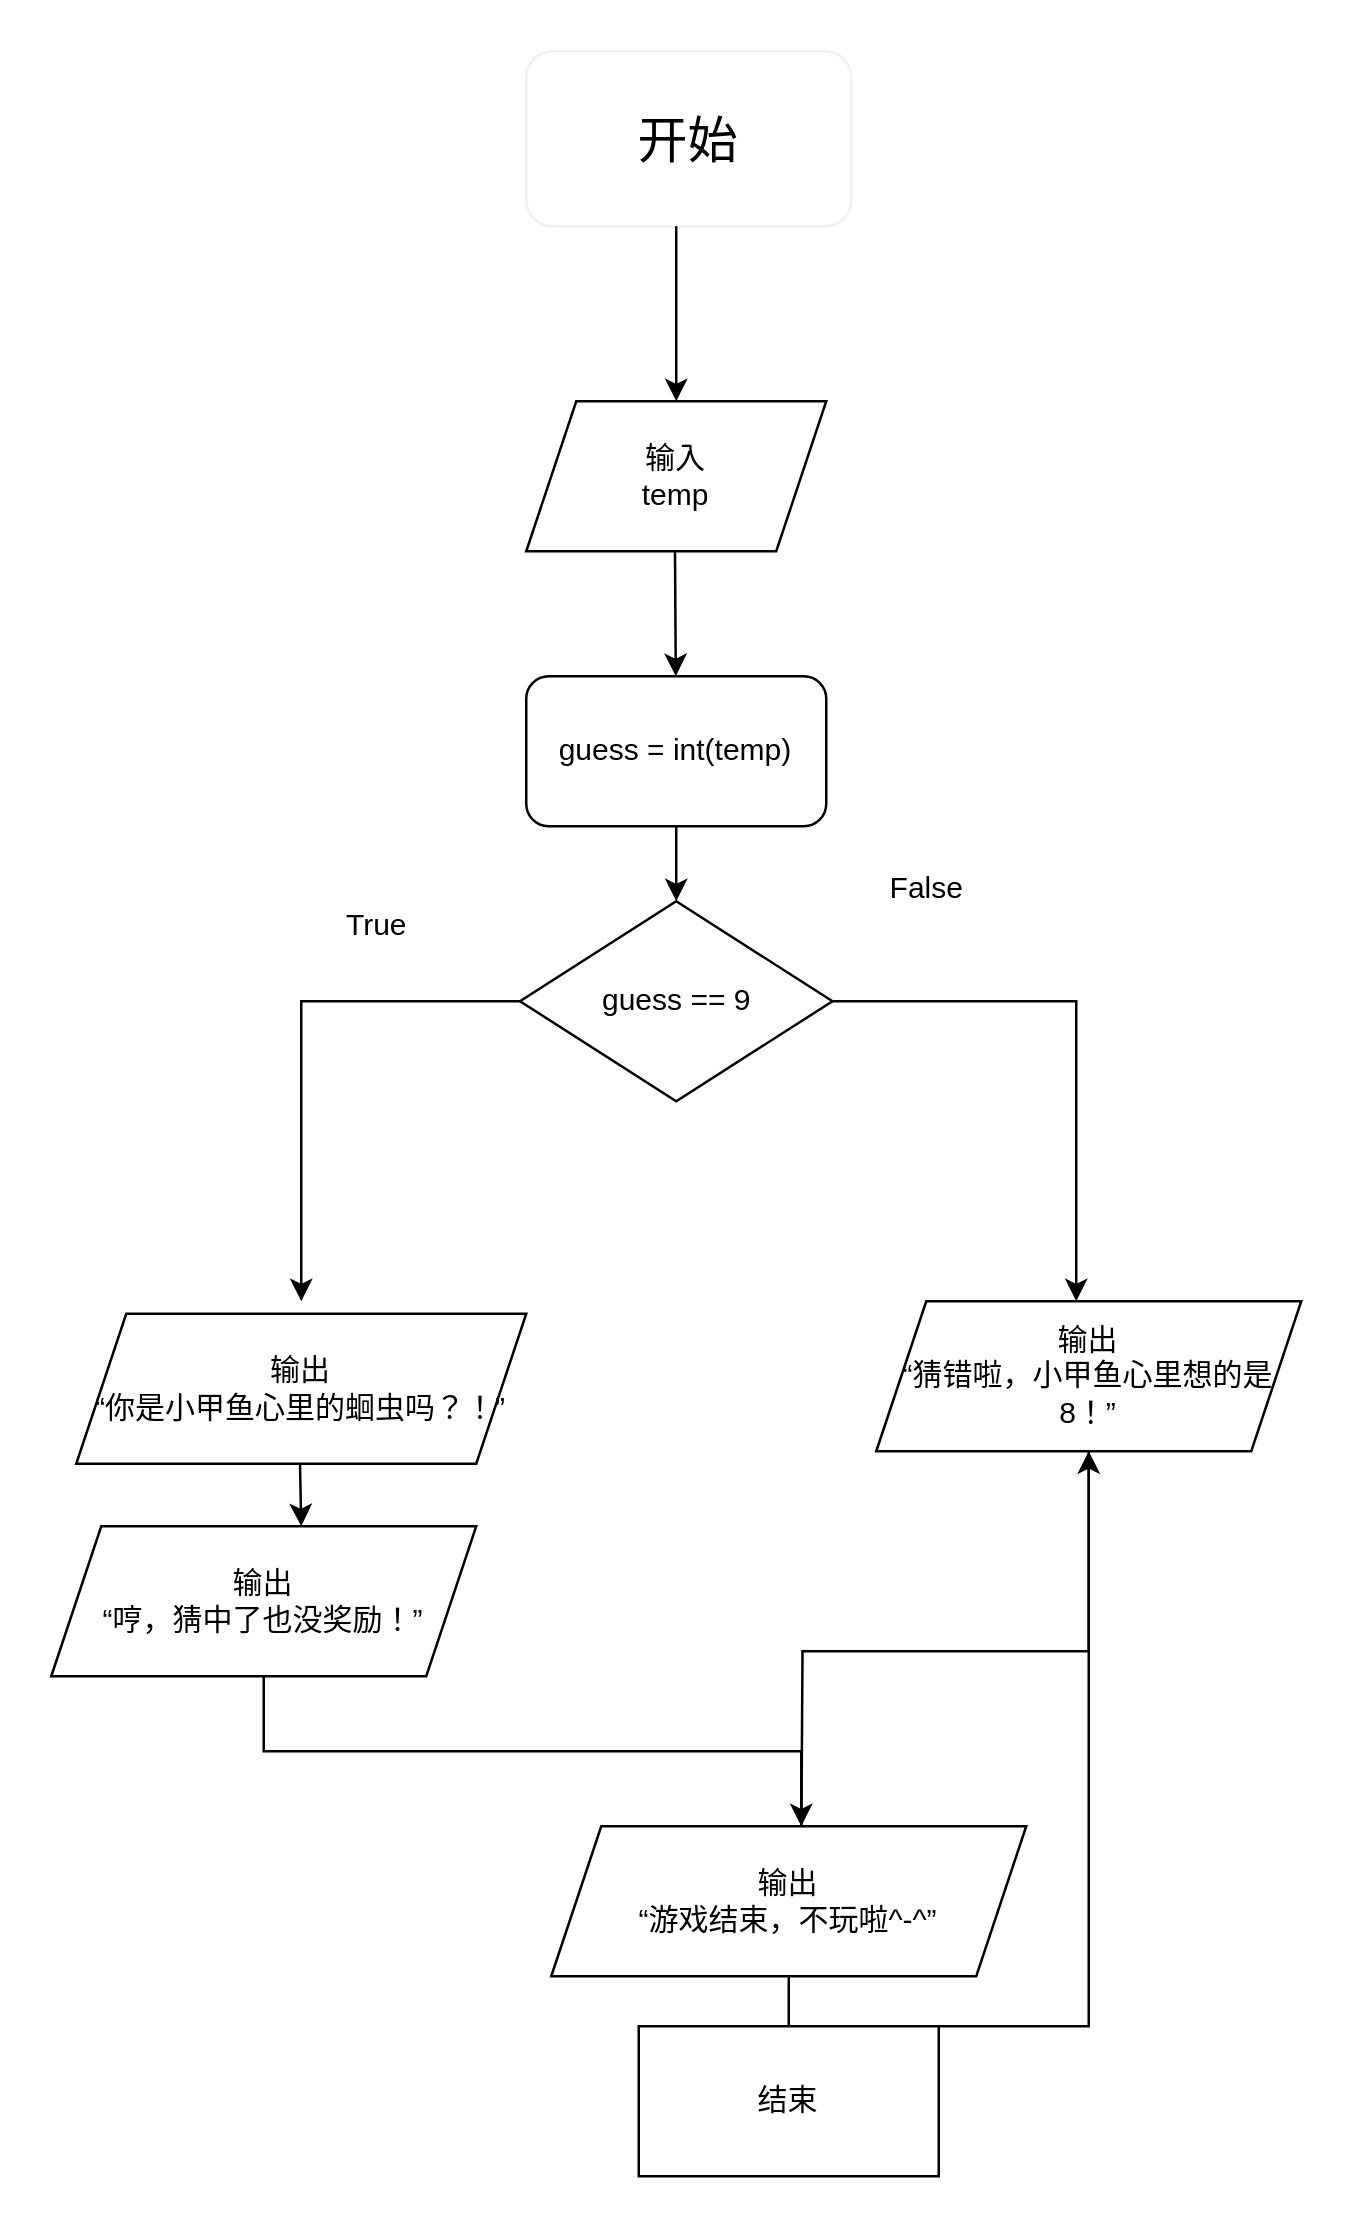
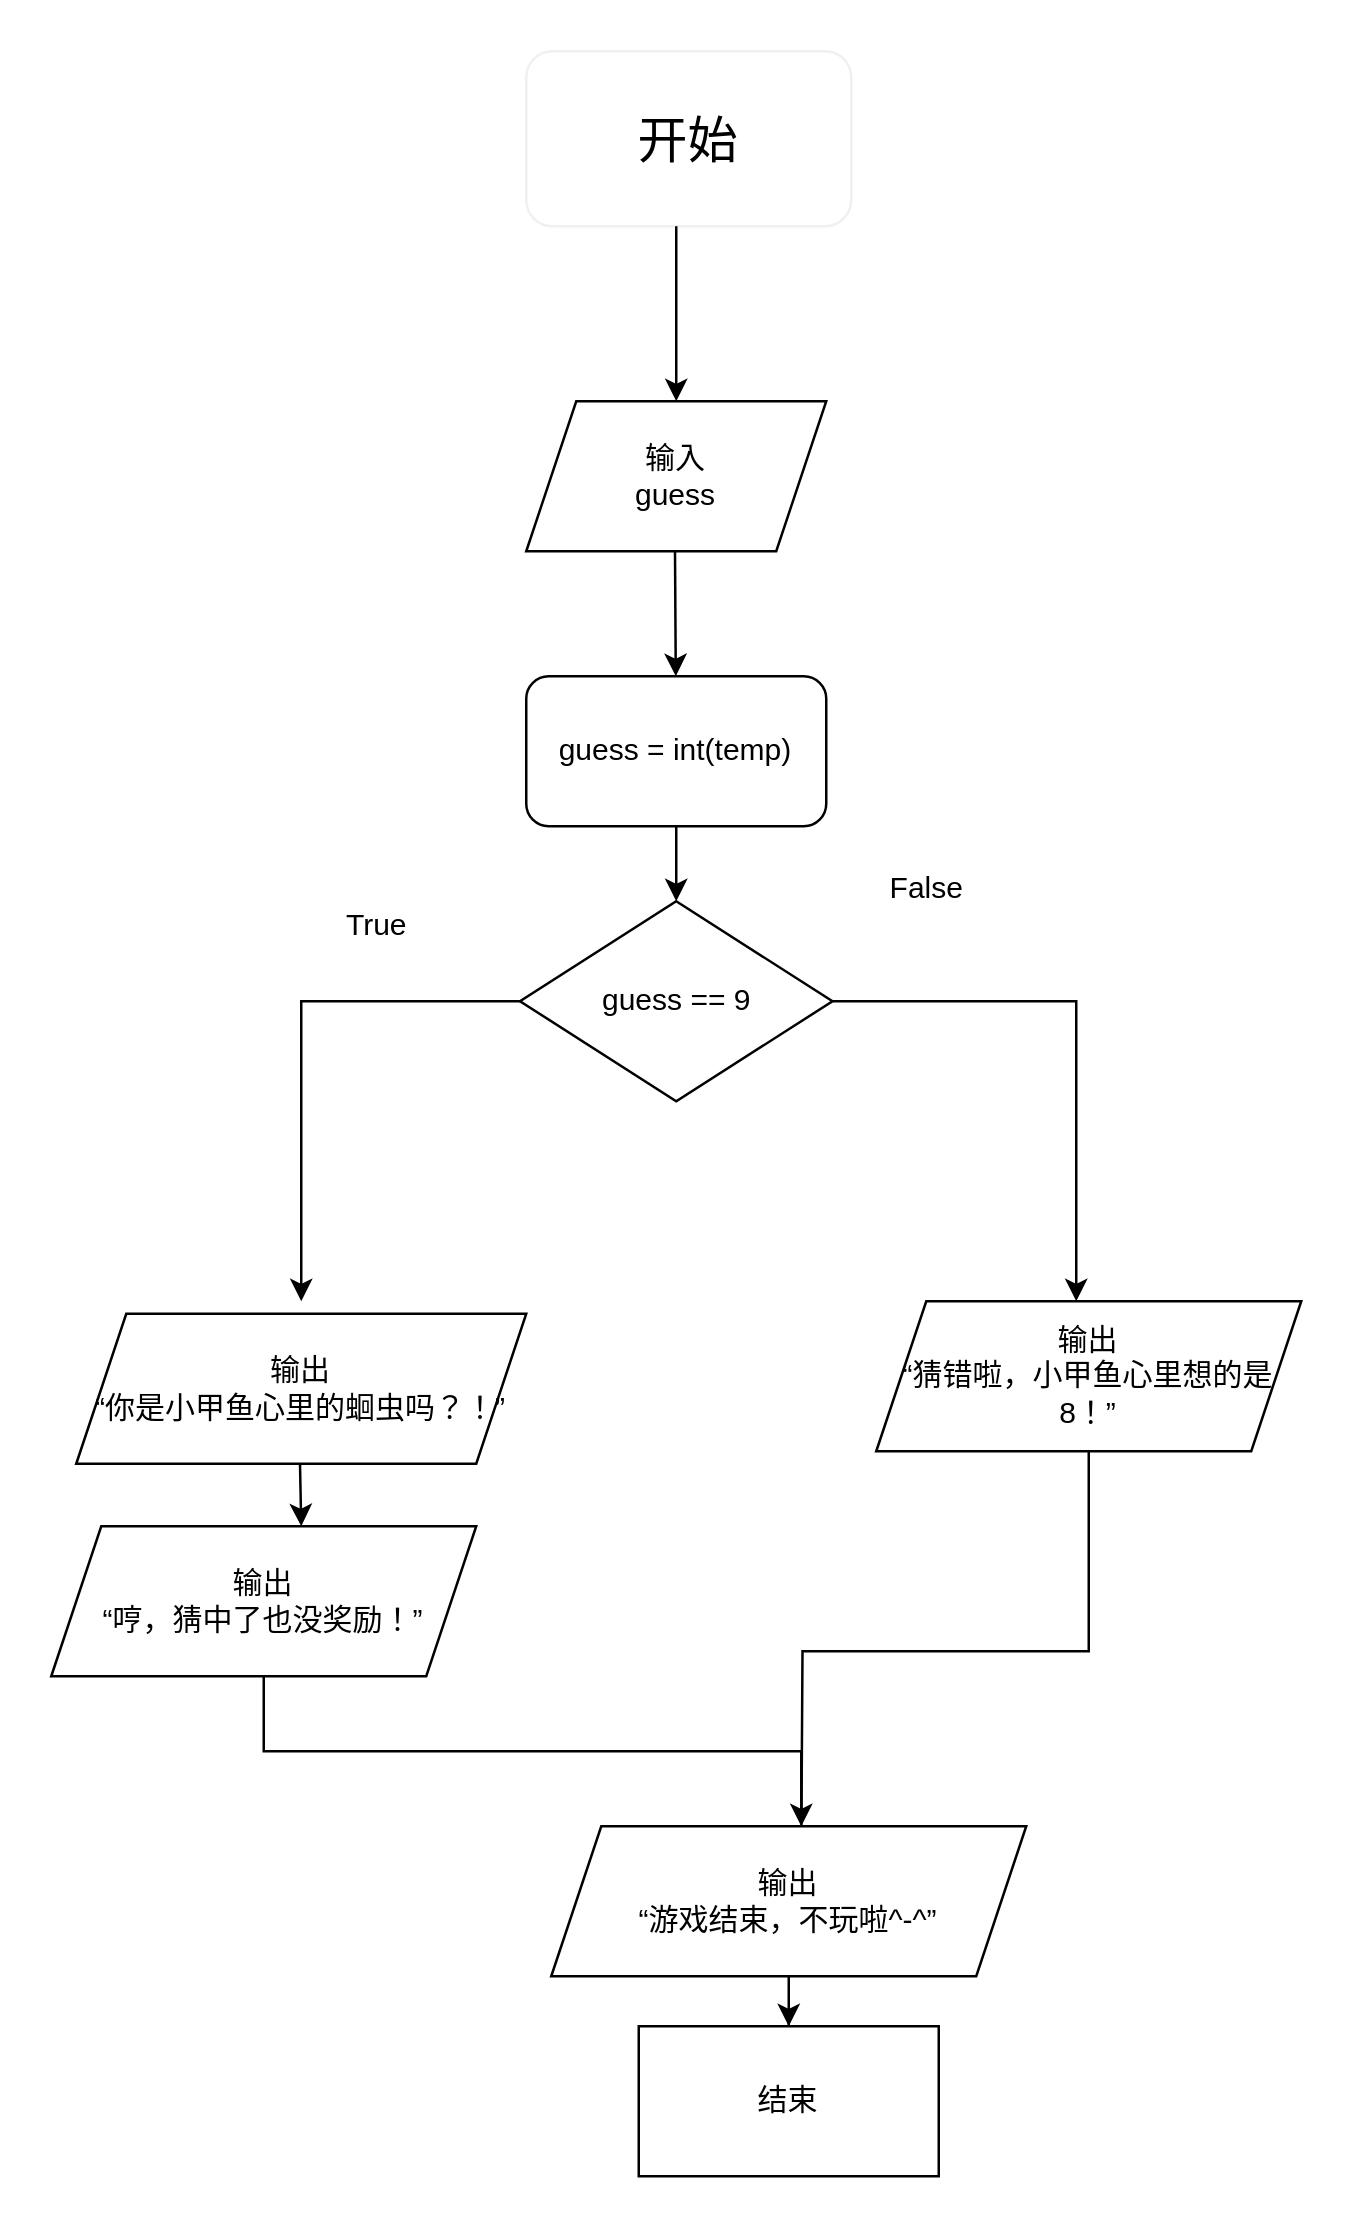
  <mxCell id="0" />
  <mxCell id="1" parent="0" />
  <mxCell id="2" value="&lt;font style=&quot;font-size: 20px&quot;&gt;开始&lt;/font&gt;" style="rounded=1;whiteSpace=wrap;html=1;strokeColor=#F0F0F0;" parent="1" vertex="1"><mxGeometry x="210" y="20" width="130" height="70" as="geometry" /></mxCell>
  <mxCell id="3" value="" style="endArrow=classic;html=1;" edge="1" parent="1"><mxGeometry width="50" height="50" relative="1" as="geometry"><mxPoint x="270" y="90" as="sourcePoint" /><mxPoint x="270" y="160" as="targetPoint" /></mxGeometry></mxCell>
- <mxCell id="4" value="输入&lt;br&gt;temp" style="shape=parallelogram;perimeter=parallelogramPerimeter;whiteSpace=wrap;html=1;fixedSize=1;" vertex="1" parent="1"><mxGeometry x="210" y="160" width="120" height="60" as="geometry" /></mxCell>
+ <mxCell id="4" value="输入&lt;br&gt;guess" style="shape=parallelogram;perimeter=parallelogramPerimeter;whiteSpace=wrap;html=1;fixedSize=1;" vertex="1" parent="1"><mxGeometry x="210" y="160" width="120" height="60" as="geometry" /></mxCell>
  <mxCell id="5" value="" style="endArrow=classic;html=1;" edge="1" parent="1" target="7"><mxGeometry width="50" height="50" relative="1" as="geometry"><mxPoint x="269.5" y="220" as="sourcePoint" /><mxPoint x="269.5" y="280" as="targetPoint" /></mxGeometry></mxCell>
  <mxCell id="6" style="edgeStyle=orthogonalEdgeStyle;rounded=0;orthogonalLoop=1;jettySize=auto;html=1;exitX=0.5;exitY=1;exitDx=0;exitDy=0;" edge="1" parent="1" source="7" target="10"><mxGeometry relative="1" as="geometry"><mxPoint x="270" y="370" as="targetPoint" /></mxGeometry></mxCell>
  <mxCell id="7" value="guess = int(temp)" style="whiteSpace=wrap;html=1;rounded=1;" vertex="1" parent="1"><mxGeometry x="210" y="270" width="120" height="60" as="geometry" /></mxCell>
  <mxCell id="8" style="edgeStyle=orthogonalEdgeStyle;rounded=0;orthogonalLoop=1;jettySize=auto;html=1;exitX=0;exitY=0.5;exitDx=0;exitDy=0;" edge="1" parent="1" source="10"><mxGeometry relative="1" as="geometry"><mxPoint x="120" y="520" as="targetPoint" /><Array as="points"><mxPoint x="120" y="400" /><mxPoint x="120" y="490" /></Array></mxGeometry></mxCell>
  <mxCell id="9" style="edgeStyle=orthogonalEdgeStyle;rounded=0;orthogonalLoop=1;jettySize=auto;html=1;" edge="1" parent="1" source="10"><mxGeometry relative="1" as="geometry"><mxPoint x="430" y="520" as="targetPoint" /><Array as="points"><mxPoint x="430" y="400" /><mxPoint x="430" y="500" /></Array></mxGeometry></mxCell>
  <mxCell id="10" value="guess == 9" style="rhombus;whiteSpace=wrap;html=1;" vertex="1" parent="1"><mxGeometry x="207.5" y="360" width="125" height="80" as="geometry" /></mxCell>
  <mxCell id="11" value="True" style="text;html=1;align=center;verticalAlign=middle;resizable=0;points=[];autosize=1;" vertex="1" parent="1"><mxGeometry x="130" y="360" width="40" height="20" as="geometry" /></mxCell>
  <mxCell id="12" value="False" style="text;html=1;align=center;verticalAlign=middle;resizable=0;points=[];autosize=1;" vertex="1" parent="1"><mxGeometry x="350" y="345" width="40" height="20" as="geometry" /></mxCell>
  <mxCell id="13" value="输出&lt;br&gt;“你是小甲鱼心里的蛔虫吗？！”" style="shape=parallelogram;perimeter=parallelogramPerimeter;whiteSpace=wrap;html=1;fixedSize=1;" vertex="1" parent="1"><mxGeometry x="30" y="525" width="180" height="60" as="geometry" /></mxCell>
  <mxCell id="14" style="edgeStyle=orthogonalEdgeStyle;rounded=0;orthogonalLoop=1;jettySize=auto;html=1;exitX=0.5;exitY=1;exitDx=0;exitDy=0;" edge="1" parent="1" source="15"><mxGeometry relative="1" as="geometry"><mxPoint x="320" y="740" as="targetPoint" /></mxGeometry></mxCell>
  <mxCell id="15" value="输出&lt;br&gt;“猜错啦，小甲鱼心里想的是8！”" style="shape=parallelogram;perimeter=parallelogramPerimeter;whiteSpace=wrap;html=1;fixedSize=1;" vertex="1" parent="1"><mxGeometry x="350" y="520" width="170" height="60" as="geometry" /></mxCell>
  <mxCell id="16" style="edgeStyle=orthogonalEdgeStyle;rounded=0;orthogonalLoop=1;jettySize=auto;html=1;exitX=0.5;exitY=1;exitDx=0;exitDy=0;" edge="1" parent="1" source="17" target="20"><mxGeometry relative="1" as="geometry"><mxPoint x="320" y="710" as="targetPoint" /><Array as="points"><mxPoint x="105" y="700" /><mxPoint x="320" y="700" /></Array></mxGeometry></mxCell>
  <mxCell id="17" value="输出&lt;br&gt;“哼，猜中了也没奖励！”&lt;br&gt;" style="shape=parallelogram;perimeter=parallelogramPerimeter;whiteSpace=wrap;html=1;fixedSize=1;" vertex="1" parent="1"><mxGeometry x="20" y="610" width="170" height="60" as="geometry" /></mxCell>
  <mxCell id="18" value="" style="endArrow=classic;html=1;" edge="1" parent="1"><mxGeometry width="50" height="50" relative="1" as="geometry"><mxPoint x="119.5" y="585" as="sourcePoint" /><mxPoint x="120" y="610" as="targetPoint" /></mxGeometry></mxCell>
- <mxCell id="19" style="edgeStyle=orthogonalEdgeStyle;rounded=0;orthogonalLoop=1;jettySize=auto;html=1;exitX=0.5;exitY=1;exitDx=0;exitDy=0;" edge="1" parent="1" source="20" target="15"><mxGeometry relative="1" as="geometry"><mxPoint x="315" y="820" as="targetPoint" /></mxGeometry></mxCell>
+ <mxCell id="19" style="edgeStyle=orthogonalEdgeStyle;rounded=0;orthogonalLoop=1;jettySize=auto;html=1;exitX=0.5;exitY=1;exitDx=0;exitDy=0;" edge="1" parent="1" source="20" target="21"><mxGeometry relative="1" as="geometry"><mxPoint x="315" y="820" as="targetPoint" /></mxGeometry></mxCell>
  <mxCell id="20" value="输出&lt;br&gt;“游戏结束，不玩啦^-^”" style="shape=parallelogram;perimeter=parallelogramPerimeter;whiteSpace=wrap;html=1;fixedSize=1;" vertex="1" parent="1"><mxGeometry x="220" y="730" width="190" height="60" as="geometry" /></mxCell>
  <mxCell id="21" value="结束" style="whiteSpace=wrap;html=1;rounded=0;" vertex="1" parent="1"><mxGeometry x="255" y="810" width="120" height="60" as="geometry" /></mxCell>
